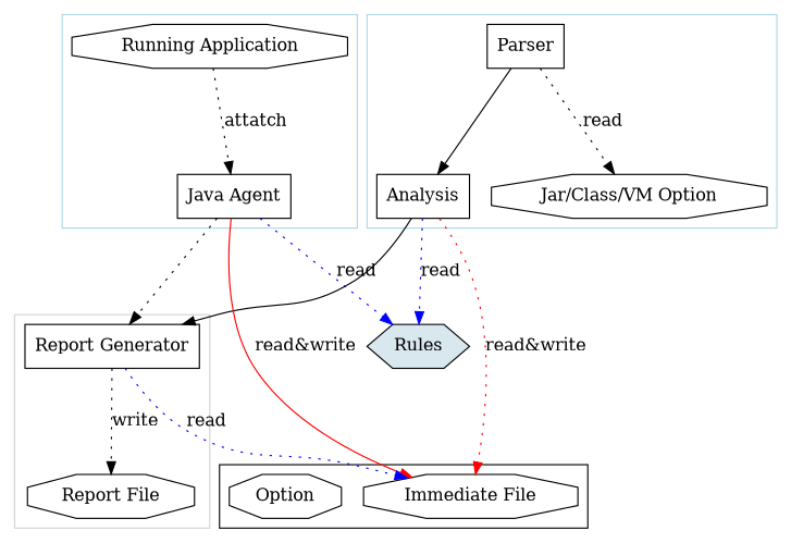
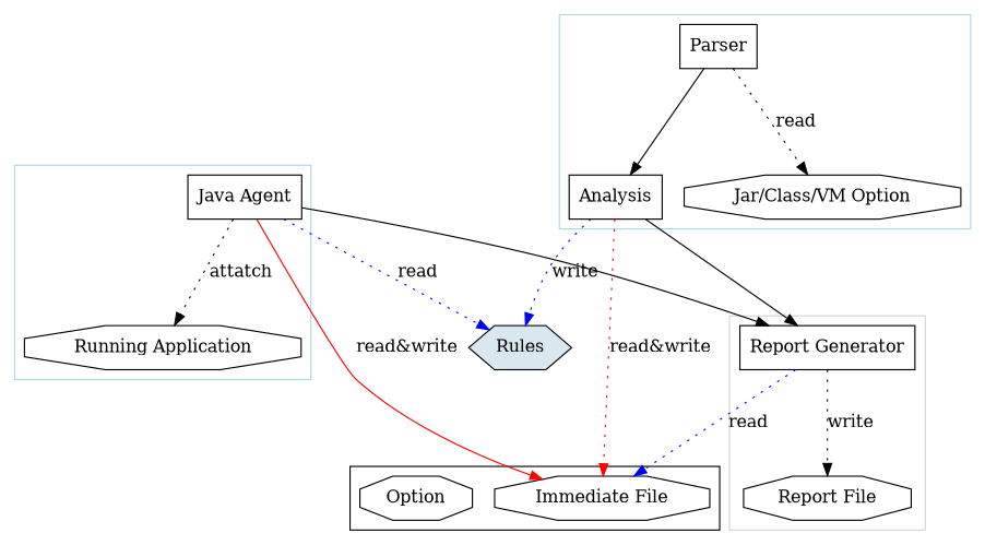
  digraph {
    compound=true
    fontname="DejaVu Serif"
    ranksep=1
    node [fontname="DejaVu Serif" shape=octagon]
    edge [fontname="DejaVu Serif" style=dotted]
    n1 [label=Analysis shape=box]
    n2 [label=Parser shape=box]
    n3 [label="Jar/Class/VM Option"]
    n4 [label="Immediate File"]
    n5 [label=Option]
    n6 [label="Java Agent" shape=box]
    n7 [label="Running Application"]
    n8 [label="Report Generator" shape=box]
    n9 [label="Report File"]
    n10 [fillcolor="#d9e7ee" label=Rules shape=hexagon style=filled]
    subgraph cluster_1 {
      color=lightblue
      n1
      n2
      n3
    }
    subgraph cluster_2 {
      n4
      n5
    }
    subgraph cluster_3 {
      color=lightblue
      n6
      n7
    }
    subgraph cluster_4 {
      color=lightgray
      n8
      n9
    }
    n1 -> n4 [color=red label="read&write"]
    n1 -> n8 [style=""]
-   n1 -> n10 [color=blue label=read]
+   n1 -> n10 [color=blue label=write]
    n2 -> n1 [style=""]
    n2 -> n3 [label=read]
    n6 -> n4 [color=red label="read&write" style=solid]
-   n7 -> n6 [label=attatch]
-   n6 -> n8
+   n6 -> n7 [label=attatch]
+   n6 -> n8 [style=""]
    n6 -> n10 [color=blue label=read]
    n8 -> n4 [color=blue label=read]
    n8 -> n9 [label=write]
  }
